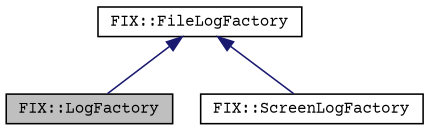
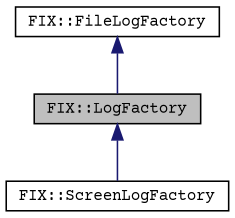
  digraph {
    fontname="Courier Prime"
    node [color=black fillcolor=white fontname="Courier Prime" fontsize=10 shape=record style=filled]
    edge [color=midnightblue dir=back fontname="Courier Prime" fontsize=10 labelfontname=Helvetica labelfontsize=10 style=solid]
    n1 [fillcolor=grey75 fontcolor=black height=0.2 label="FIX::LogFactory" width=0.4]
    n2 [height=0.2 label="FIX::ScreenLogFactory" width=0.4]
    n3 [height=0.2 label="FIX::FileLogFactory" width=0.4]
-   n3 -> n2
+   n1 -> n2
    n3 -> n1
  }
